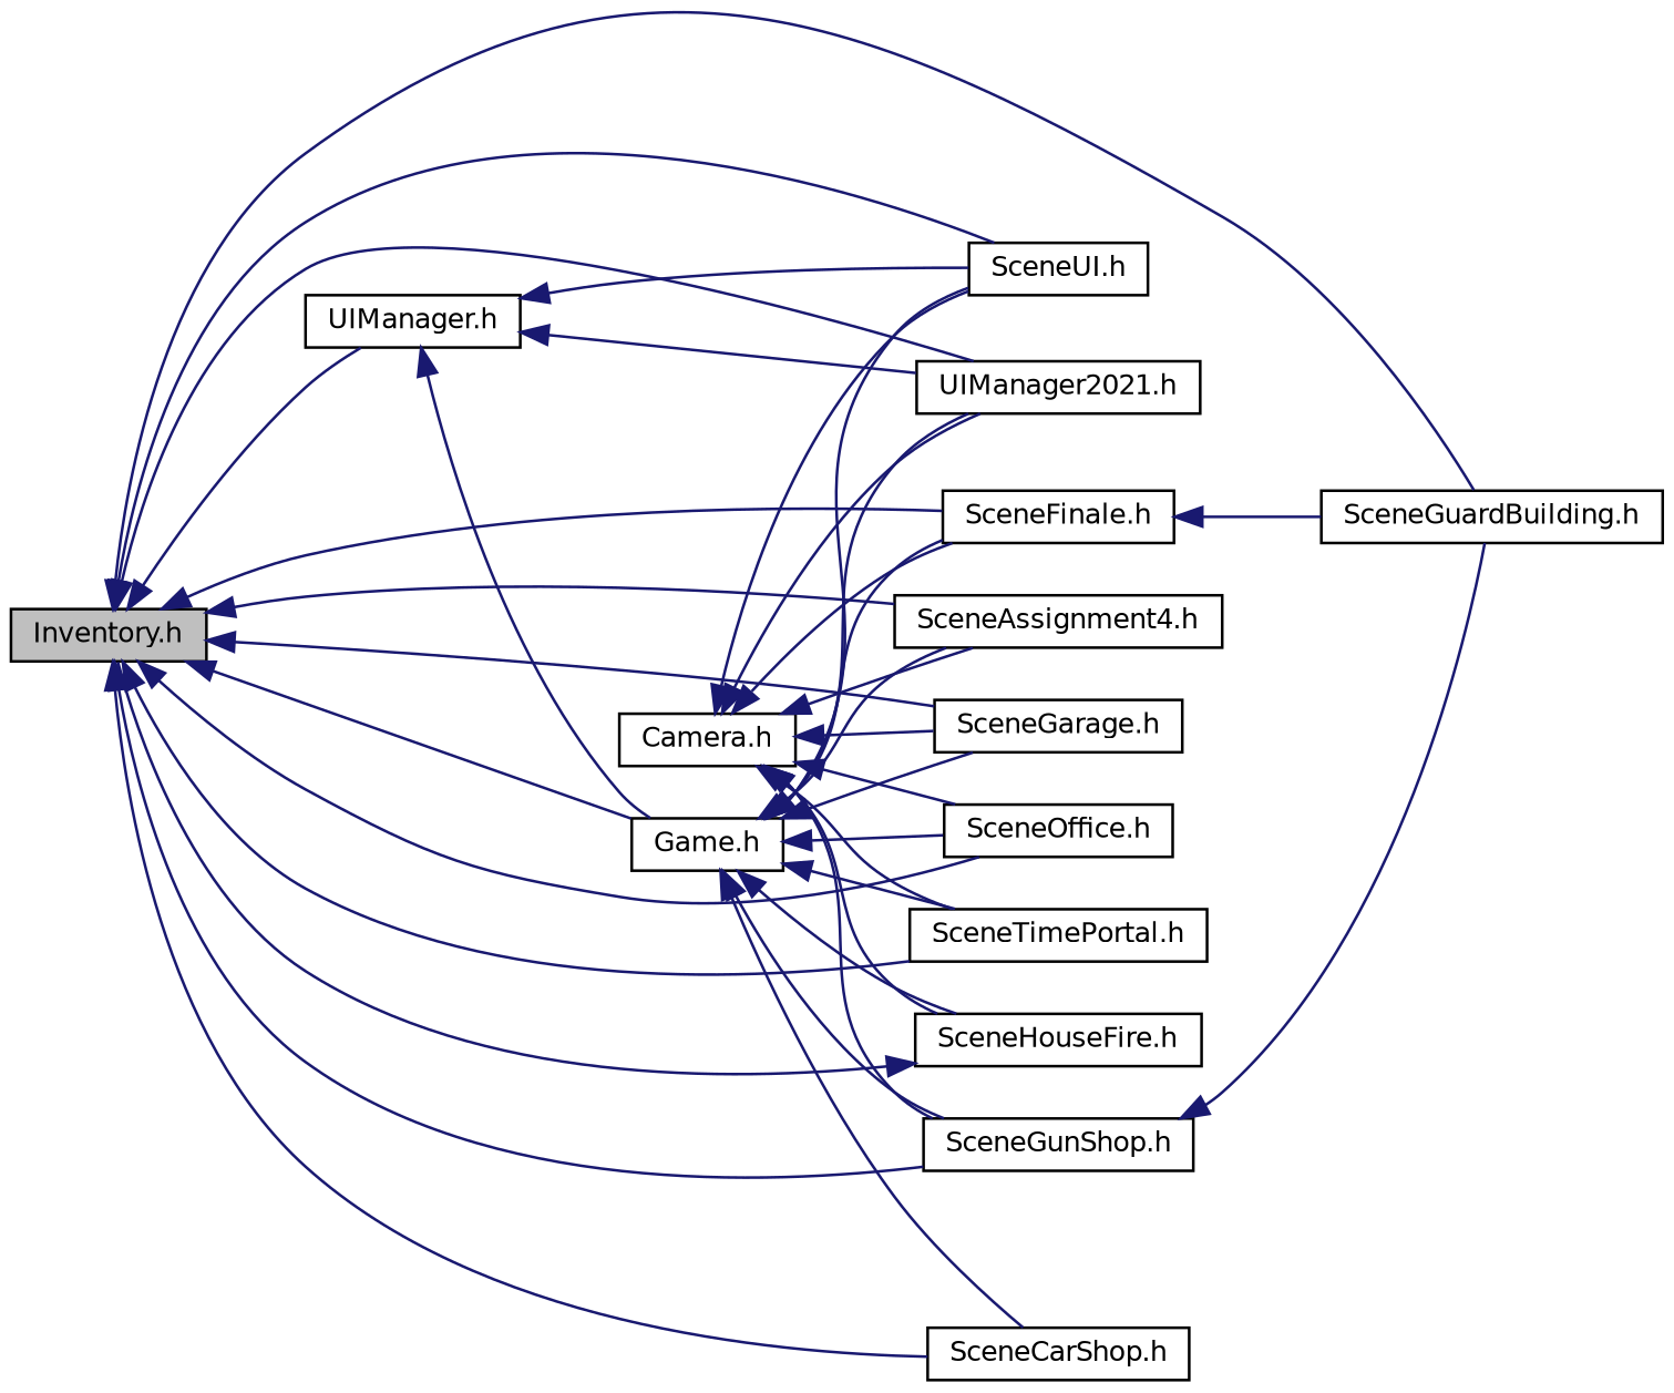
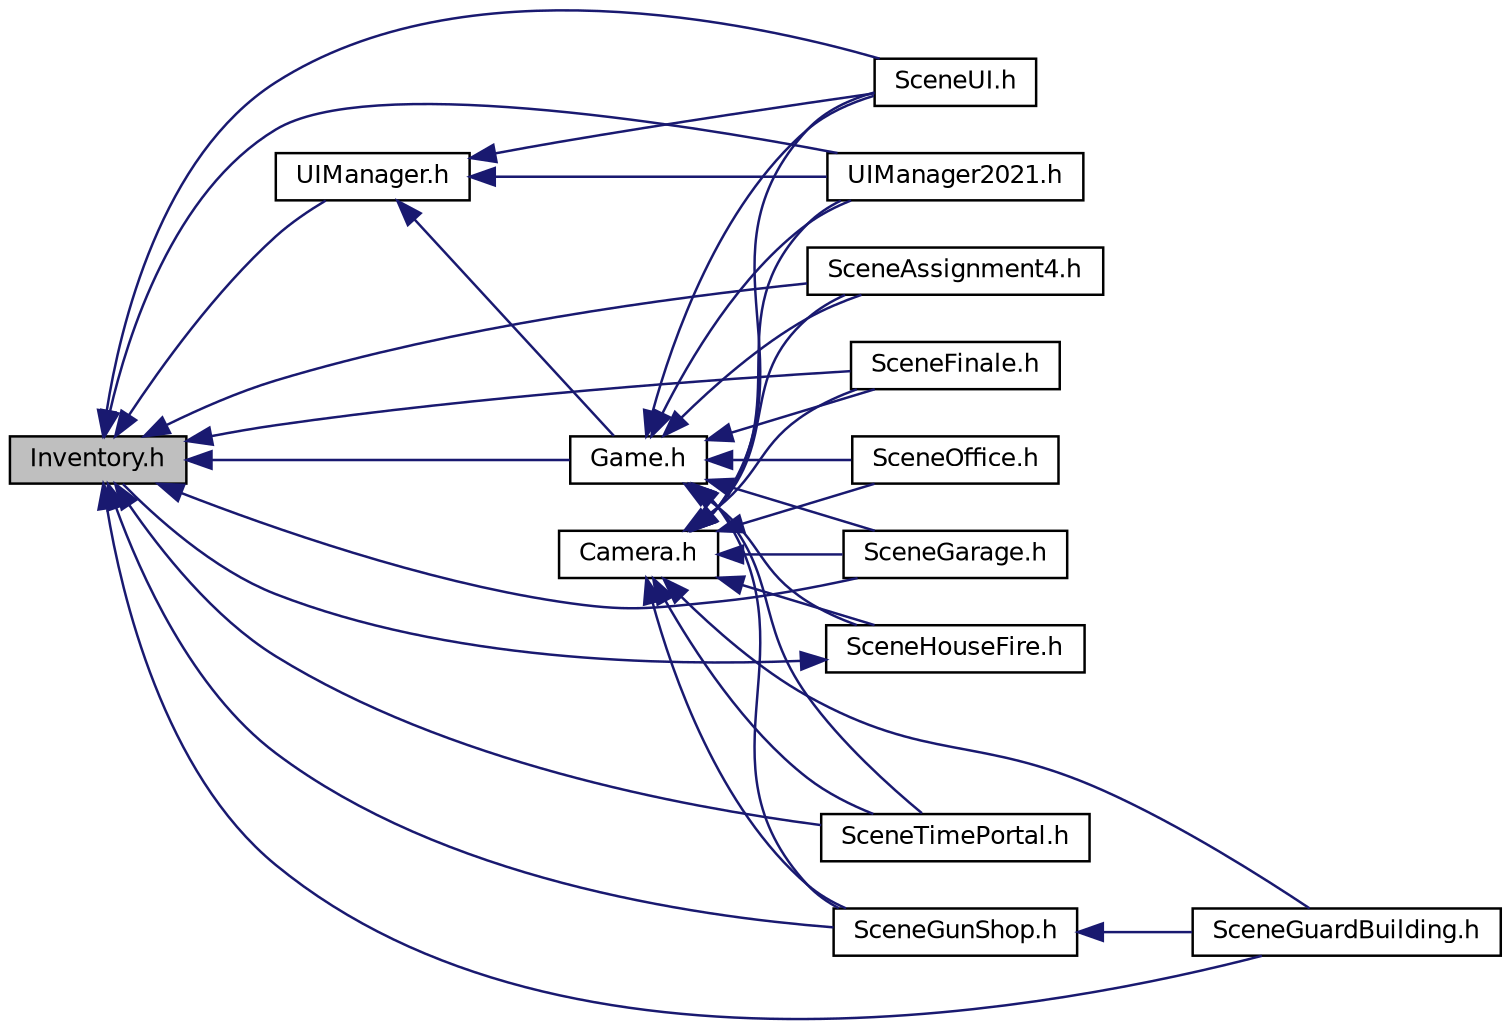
  digraph {
    rankdir=LR
    node [color=black fillcolor=white fontname=Helvetica fontsize=10 shape=record style=filled]
    edge [color=midnightblue dir=back fontname=Helvetica fontsize=10 labelfontname=Helvetica labelfontsize=10 style=solid]
    n1 [fillcolor=grey75 fontcolor=black height=0.2 label="Inventory.h" width=0.4]
    n2 [height=0.2 label="Game.h" width=0.4]
    n3 [height=0.2 label="UIManager2021.h" width=0.4]
    n4 [height=0.2 label="SceneAssignment4.h" width=0.4]
-   n5 [height=0.2 label="SceneCarShop.h" width=0.4]
    n6 [height=0.2 label="SceneFinale.h" width=0.4]
    n7 [height=0.2 label="SceneGarage.h" width=0.4]
    n8 [height=0.2 label="SceneGuardBuilding.h" width=0.4]
    n9 [height=0.2 label="SceneGunShop.h" width=0.4]
    n10 [height=0.2 label="SceneOffice.h" width=0.4]
    n11 [height=0.2 label="SceneTimePortal.h" width=0.4]
    n12 [height=0.2 label="SceneUI.h" width=0.4]
    n13 [height=0.2 label="UIManager.h" width=0.4]
    n14 [height=0.2 label="SceneHouseFire.h" width=0.4]
    n15 [height=0.2 label="Camera.h" width=0.4]
    n1 -> n2
    n1 -> n3
    n1 -> n4
-   n1 -> n5
    n1 -> n6
    n1 -> n7
    n1 -> n8
    n1 -> n9
-   n1 -> n10
    n1 -> n11
    n1 -> n12
    n1 -> n13
    n2 -> n3
    n2 -> n4
-   n2 -> n5
    n2 -> n6
    n2 -> n7
    n2 -> n9
    n2 -> n10
    n2 -> n11
    n2 -> n12
    n2 -> n14
    n9 -> n8
    n13 -> n2
    n13 -> n3
    n13 -> n12
    n14 -> n1
    n15 -> n3
    n15 -> n4
    n15 -> n6
    n15 -> n7
-   n6 -> n8
+   n15 -> n8
    n15 -> n9
    n15 -> n10
    n15 -> n11
    n15 -> n12
    n15 -> n14
  }
